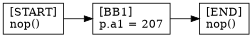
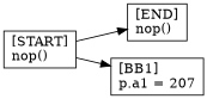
  digraph {
    rankdir=LR
    node [shape=box]
    n1 [label="[END]\lnop()\l"]
    n2 [label="[START]\lnop()\l"]
    n3 [label="[BB1]\lp.a1 = 207\l"]
    n2 -> n3
-   n3 -> n1
+   n2 -> n1
  }
